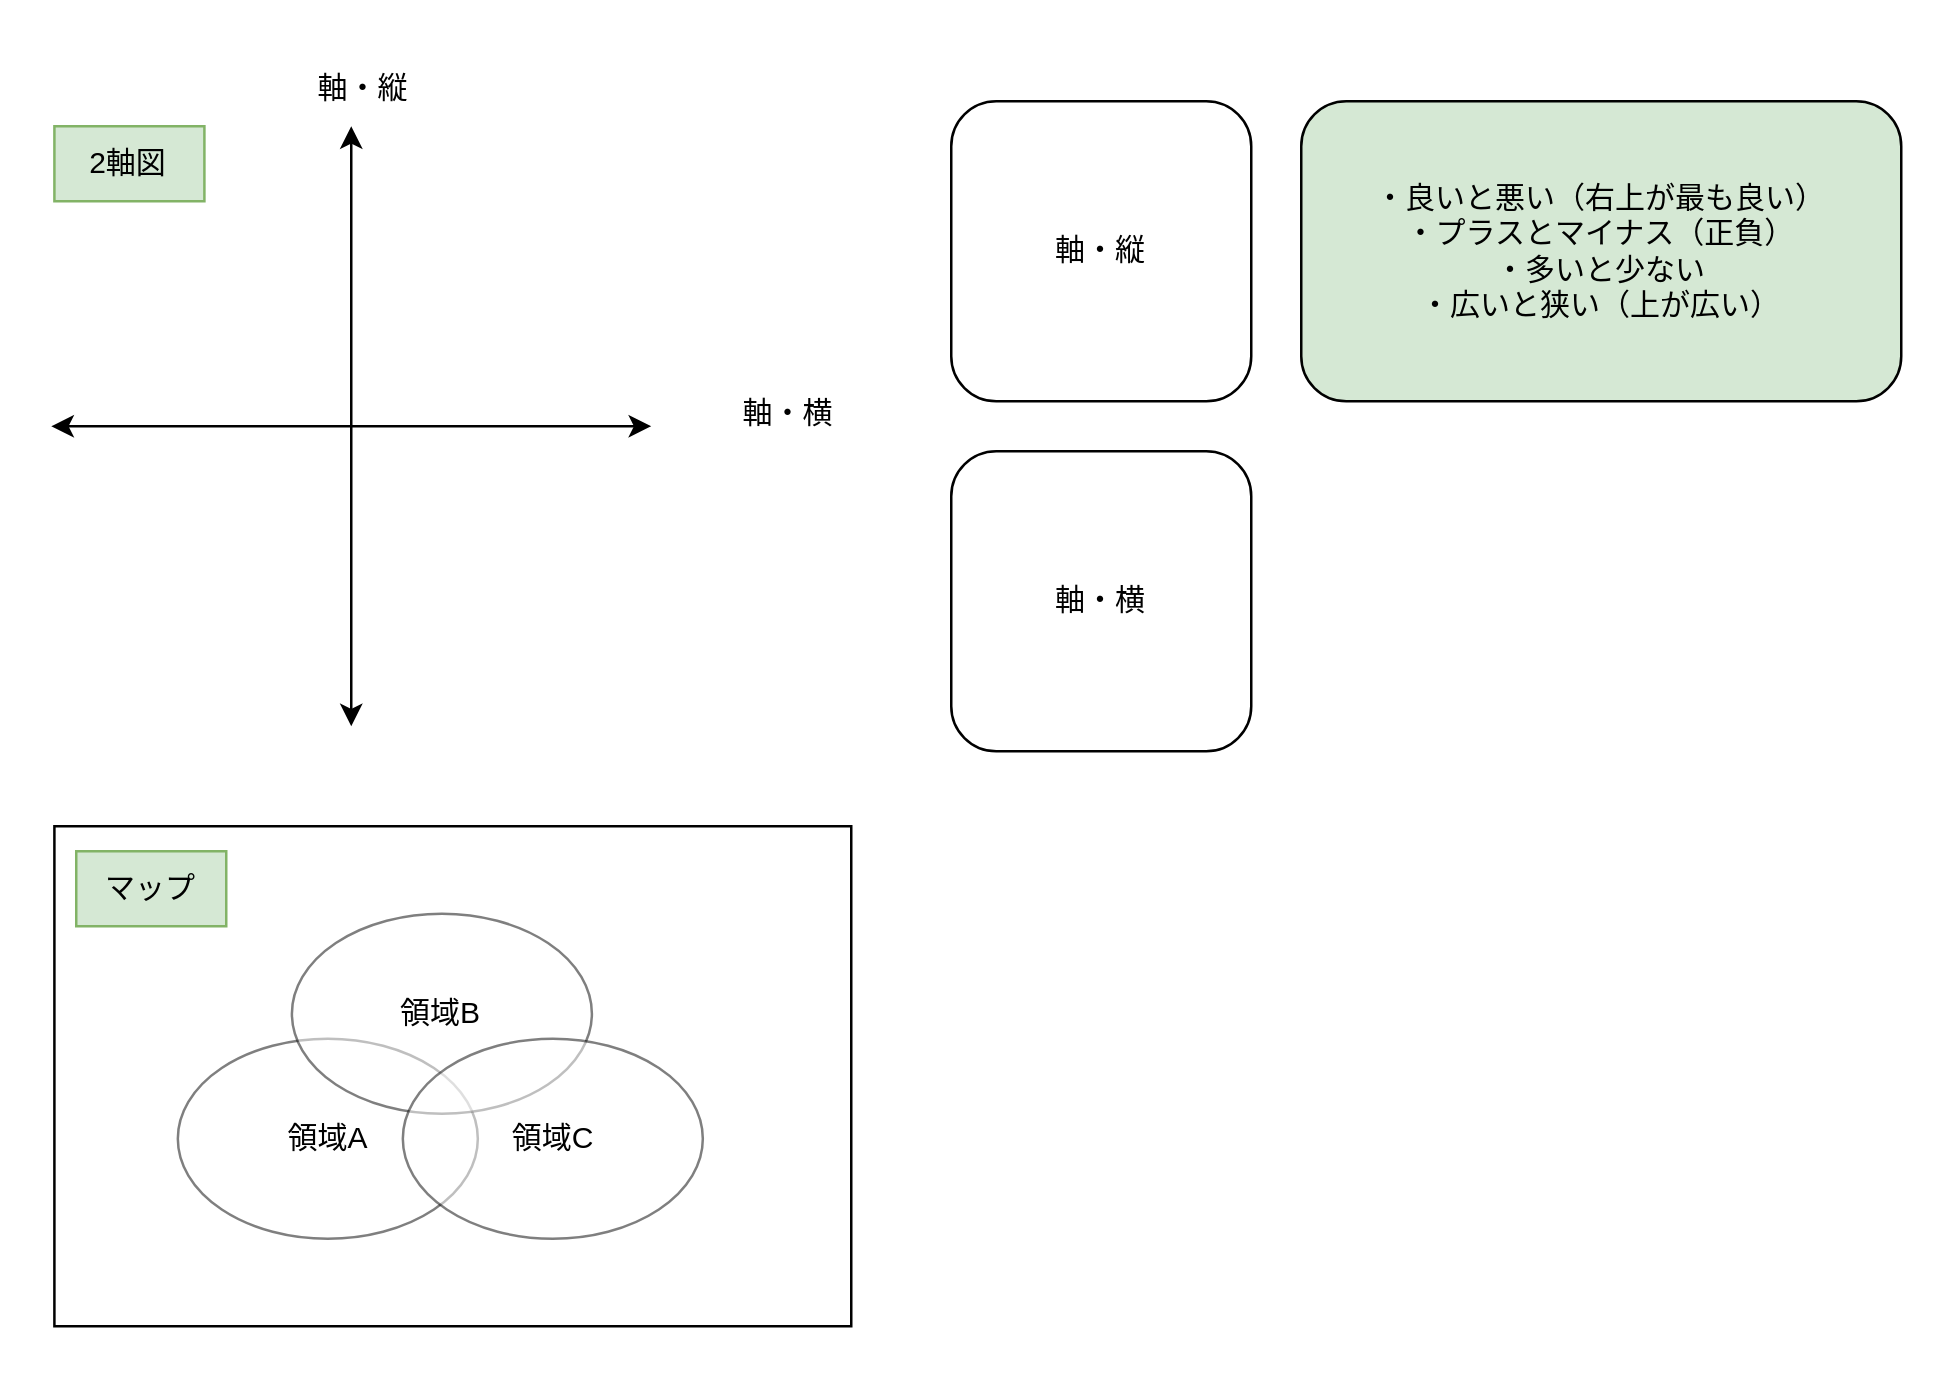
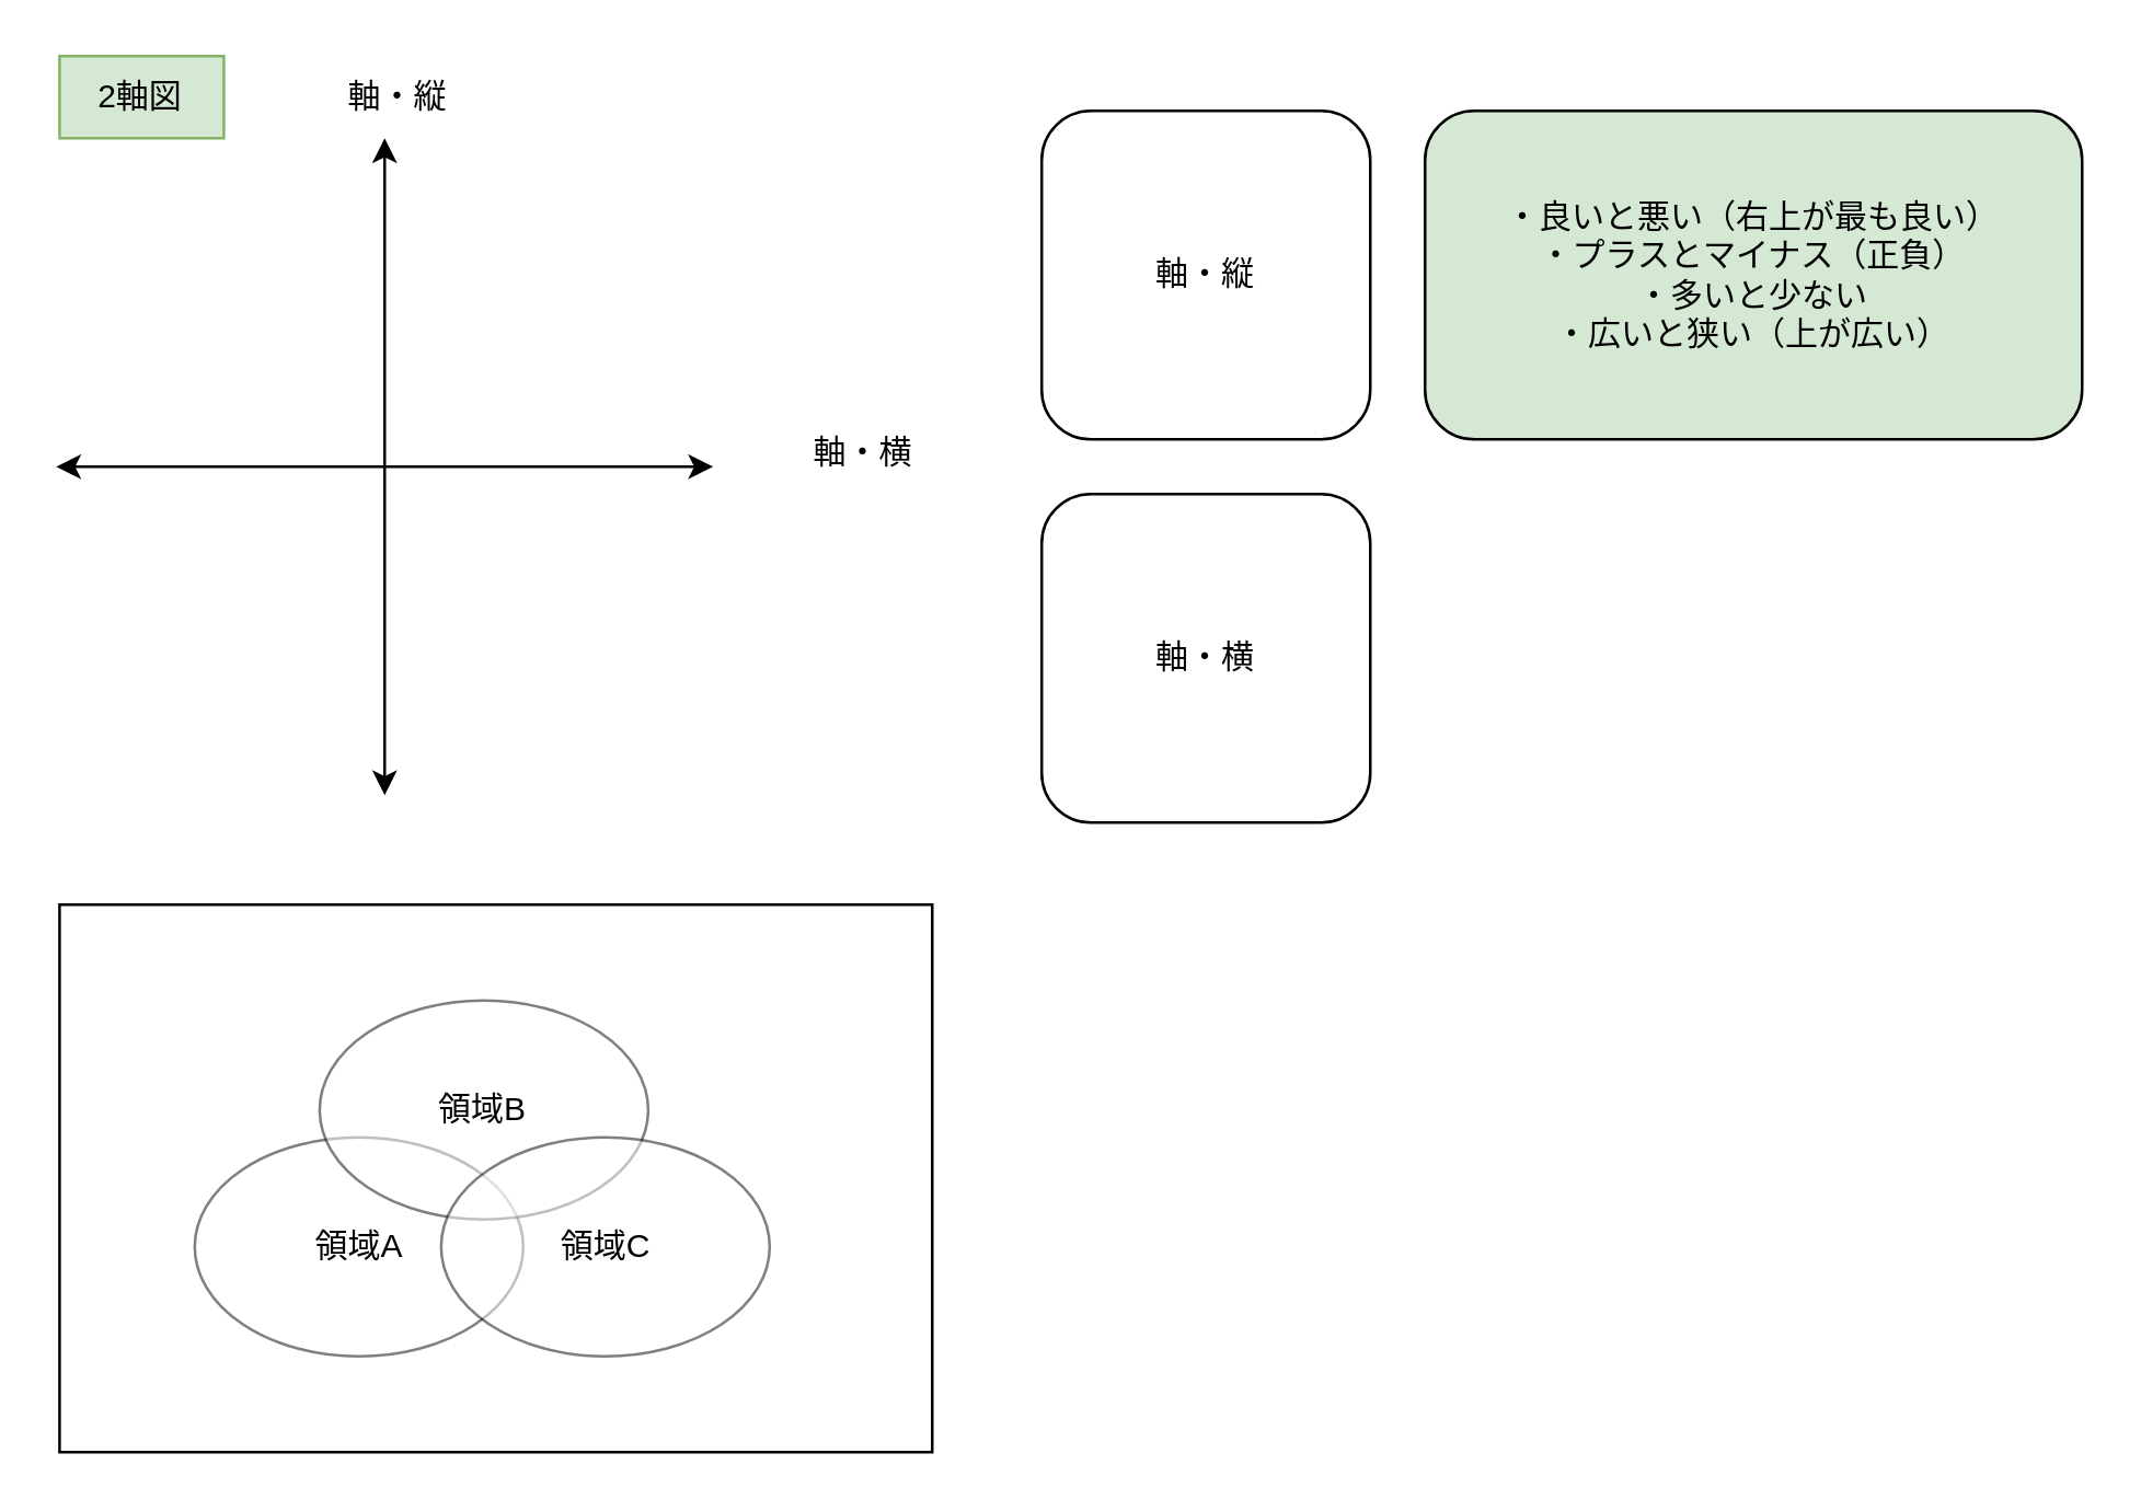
  <mxCell id="0" />
  <mxCell id="1" parent="0" />
  <mxCell id="2" value="" style="endArrow=classic;startArrow=classic;html=1;" edge="1" parent="1"><mxGeometry width="50" height="50" relative="1" as="geometry"><mxPoint x="140" y="290" as="sourcePoint" /><mxPoint x="140" y="50" as="targetPoint" /></mxGeometry></mxCell>
  <mxCell id="3" value="" style="endArrow=classic;startArrow=classic;html=1;" edge="1" parent="1"><mxGeometry width="50" height="50" relative="1" as="geometry"><mxPoint x="20" y="170" as="sourcePoint" /><mxPoint x="260" y="170" as="targetPoint" /></mxGeometry></mxCell>
  <mxCell id="4" value="軸・縦" style="text;html=1;align=center;verticalAlign=middle;whiteSpace=wrap;rounded=0;" vertex="1" parent="1"><mxGeometry x="90" y="20" width="110" height="30" as="geometry" /></mxCell>
  <mxCell id="5" value="軸・横" style="text;html=1;align=center;verticalAlign=middle;whiteSpace=wrap;rounded=0;" vertex="1" parent="1"><mxGeometry x="260" y="150" width="110" height="30" as="geometry" /></mxCell>
  <mxCell id="6" value="軸・縦" style="rounded=1;whiteSpace=wrap;html=1;" vertex="1" parent="1"><mxGeometry x="380" y="40" width="120" height="120" as="geometry" /></mxCell>
  <mxCell id="7" value="軸・横" style="rounded=1;whiteSpace=wrap;html=1;" vertex="1" parent="1"><mxGeometry x="380" y="180" width="120" height="120" as="geometry" /></mxCell>
  <mxCell id="8" value="・良いと悪い（右上が最も良い）&lt;div&gt;・プラスとマイナス（正負）&lt;/div&gt;&lt;div&gt;・多いと少ない&lt;/div&gt;&lt;div&gt;・広いと狭い（上が広い）&lt;/div&gt;" style="rounded=1;whiteSpace=wrap;html=1;fillColor=#d5e8d4;" vertex="1" parent="1"><mxGeometry x="520" y="40" width="240" height="120" as="geometry" /></mxCell>
  <mxCell id="9" value="" style="rounded=0;whiteSpace=wrap;html=1;" vertex="1" parent="1"><mxGeometry x="21.26" y="330" width="318.74" height="200" as="geometry" /></mxCell>
  <mxCell id="10" value="領域A" style="ellipse;whiteSpace=wrap;html=1;opacity=50;" vertex="1" parent="1"><mxGeometry x="70.63" y="415" width="120" height="80" as="geometry" /></mxCell>
  <mxCell id="11" value="領域B" style="ellipse;whiteSpace=wrap;html=1;opacity=50;" vertex="1" parent="1"><mxGeometry x="116.26" y="365" width="120" height="80" as="geometry" /></mxCell>
  <mxCell id="12" value="領域C" style="ellipse;whiteSpace=wrap;html=1;opacity=50;" vertex="1" parent="1"><mxGeometry x="160.63" y="415" width="120" height="80" as="geometry" /></mxCell>
- <mxCell id="13" value="マップ" style="text;html=1;align=center;verticalAlign=middle;whiteSpace=wrap;rounded=0;fillColor=#d5e8d4;strokeColor=#82b366;" vertex="1" parent="1"><mxGeometry x="30" y="340" width="60" height="30" as="geometry" /></mxCell>
- <mxCell id="14" value="2軸図" style="text;html=1;align=center;verticalAlign=middle;whiteSpace=wrap;rounded=0;fillColor=#d5e8d4;strokeColor=#82b366;" vertex="1" parent="1"><mxGeometry x="21.26" y="50" width="60" height="30" as="geometry" /></mxCell>
+ <mxCell id="14" value="2軸図" style="text;html=1;align=center;verticalAlign=middle;whiteSpace=wrap;rounded=0;fillColor=#d5e8d4;strokeColor=#82b366;" vertex="1" parent="1"><mxGeometry x="21.26" y="20" width="60" height="30" as="geometry" /></mxCell>
